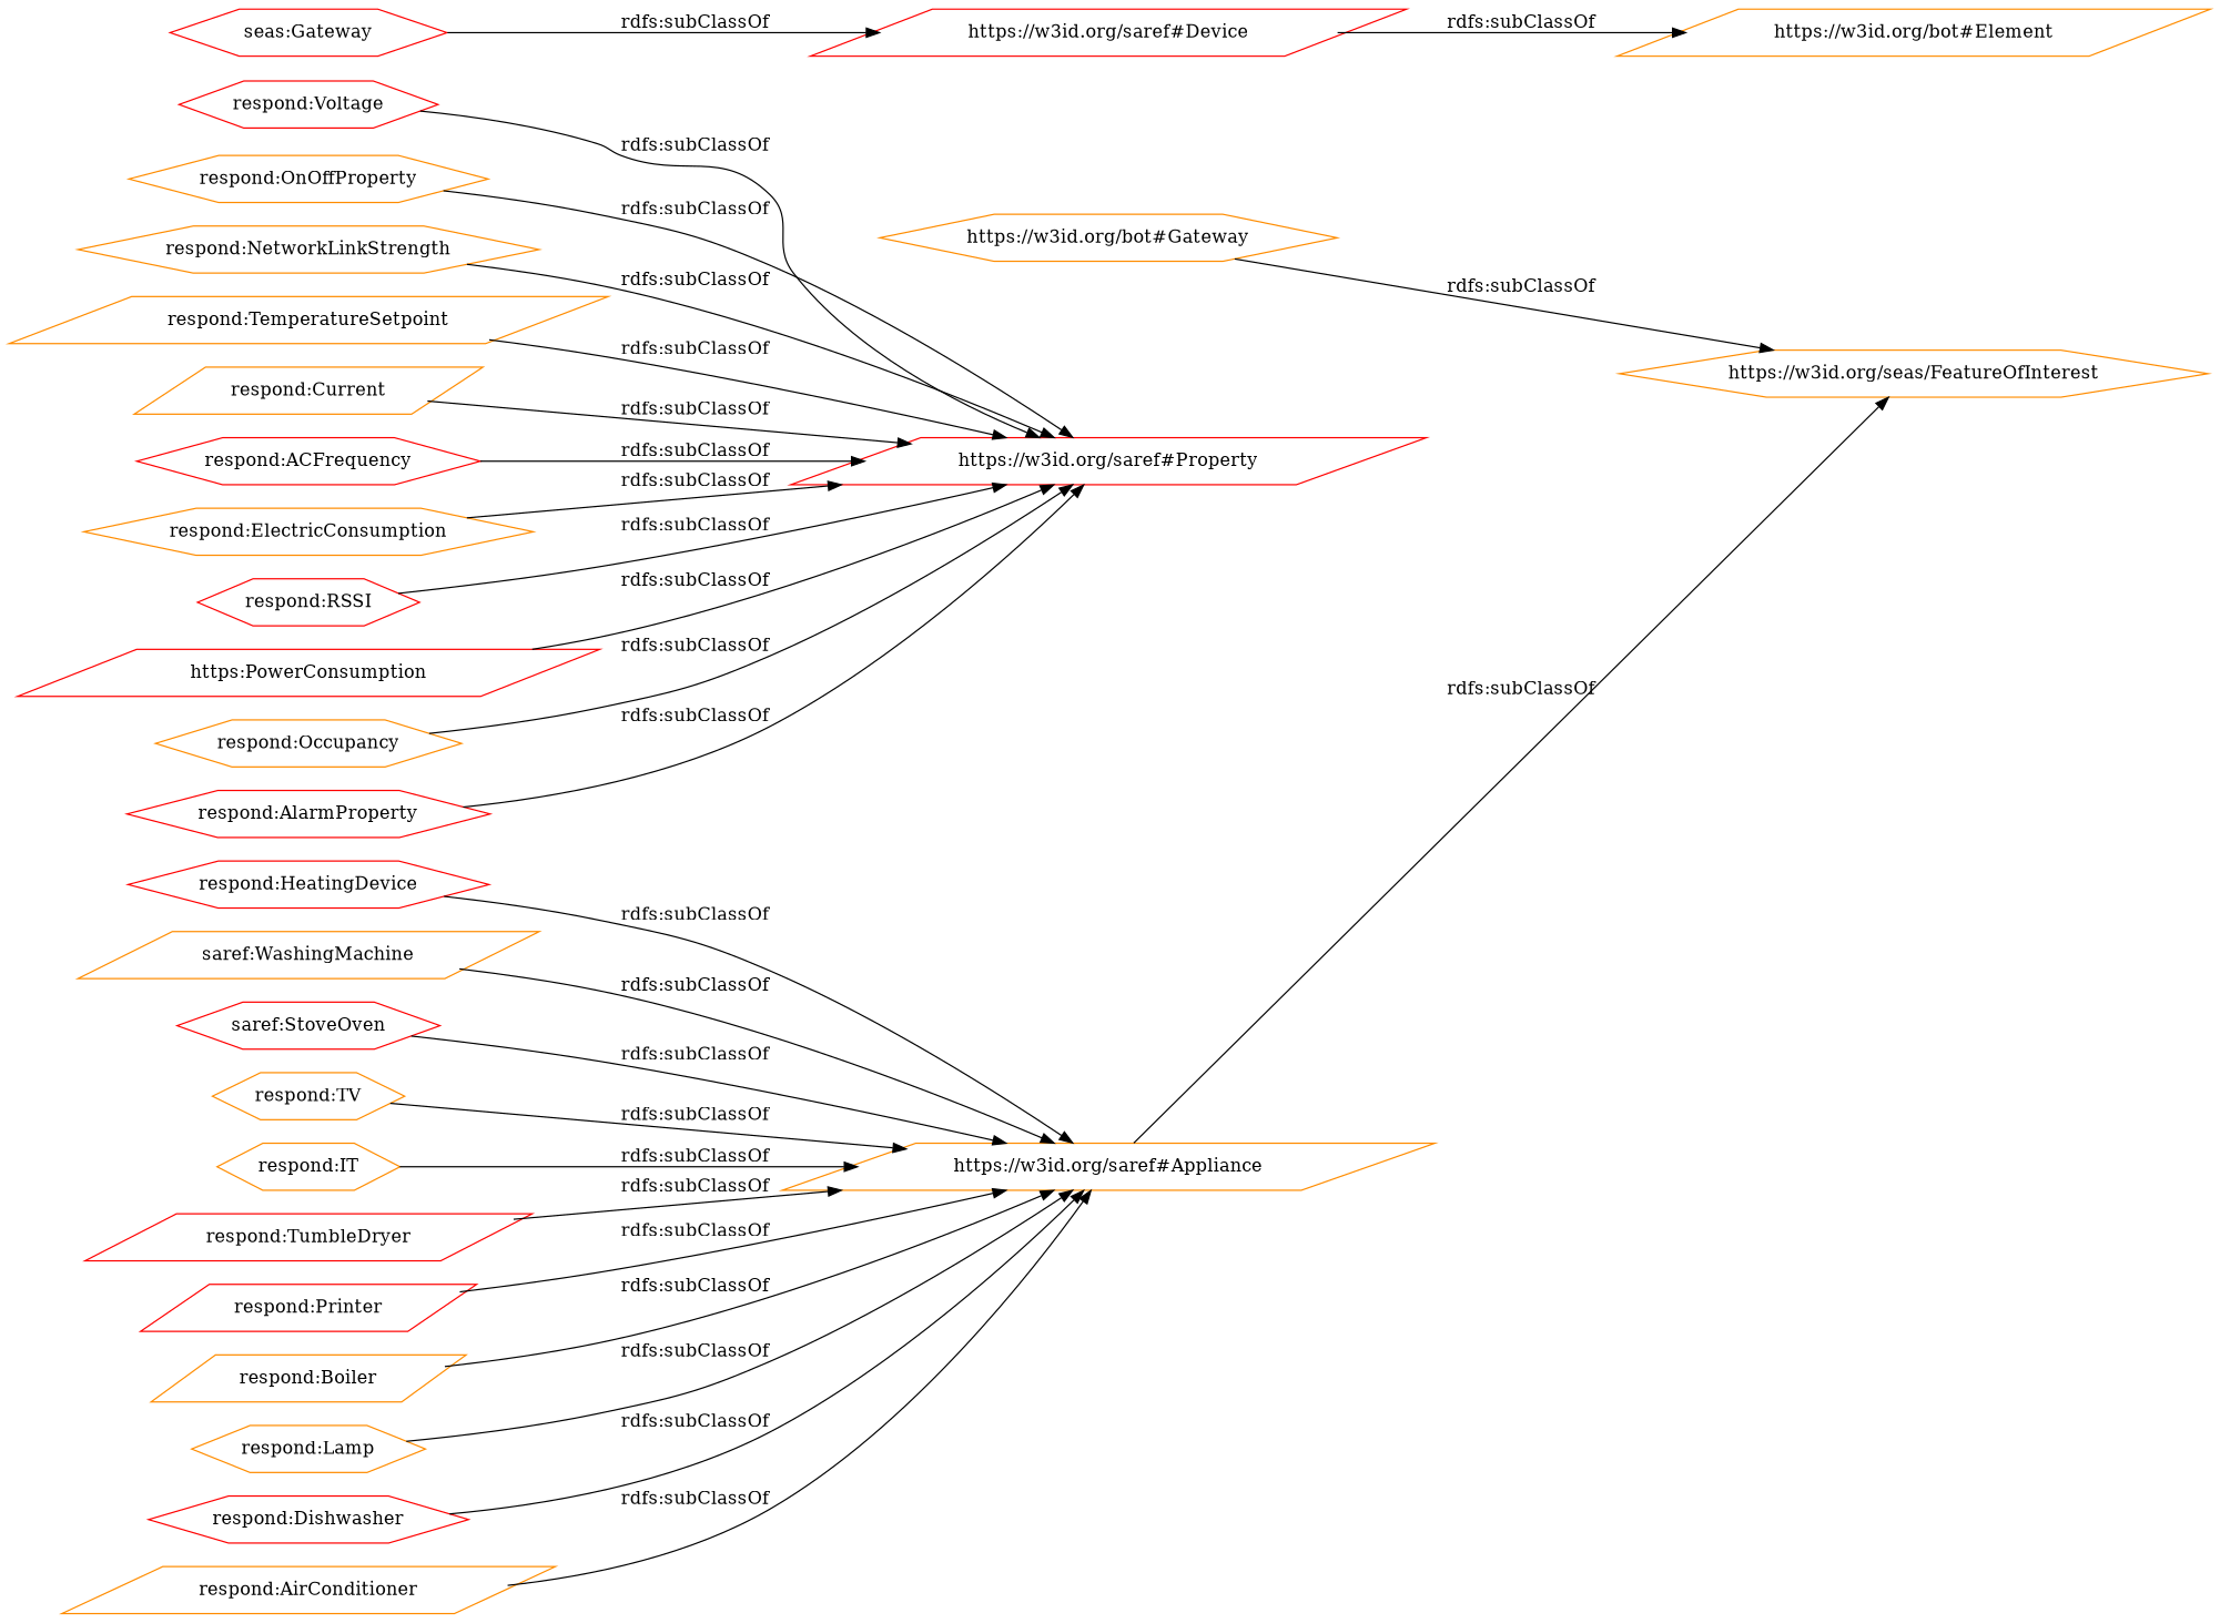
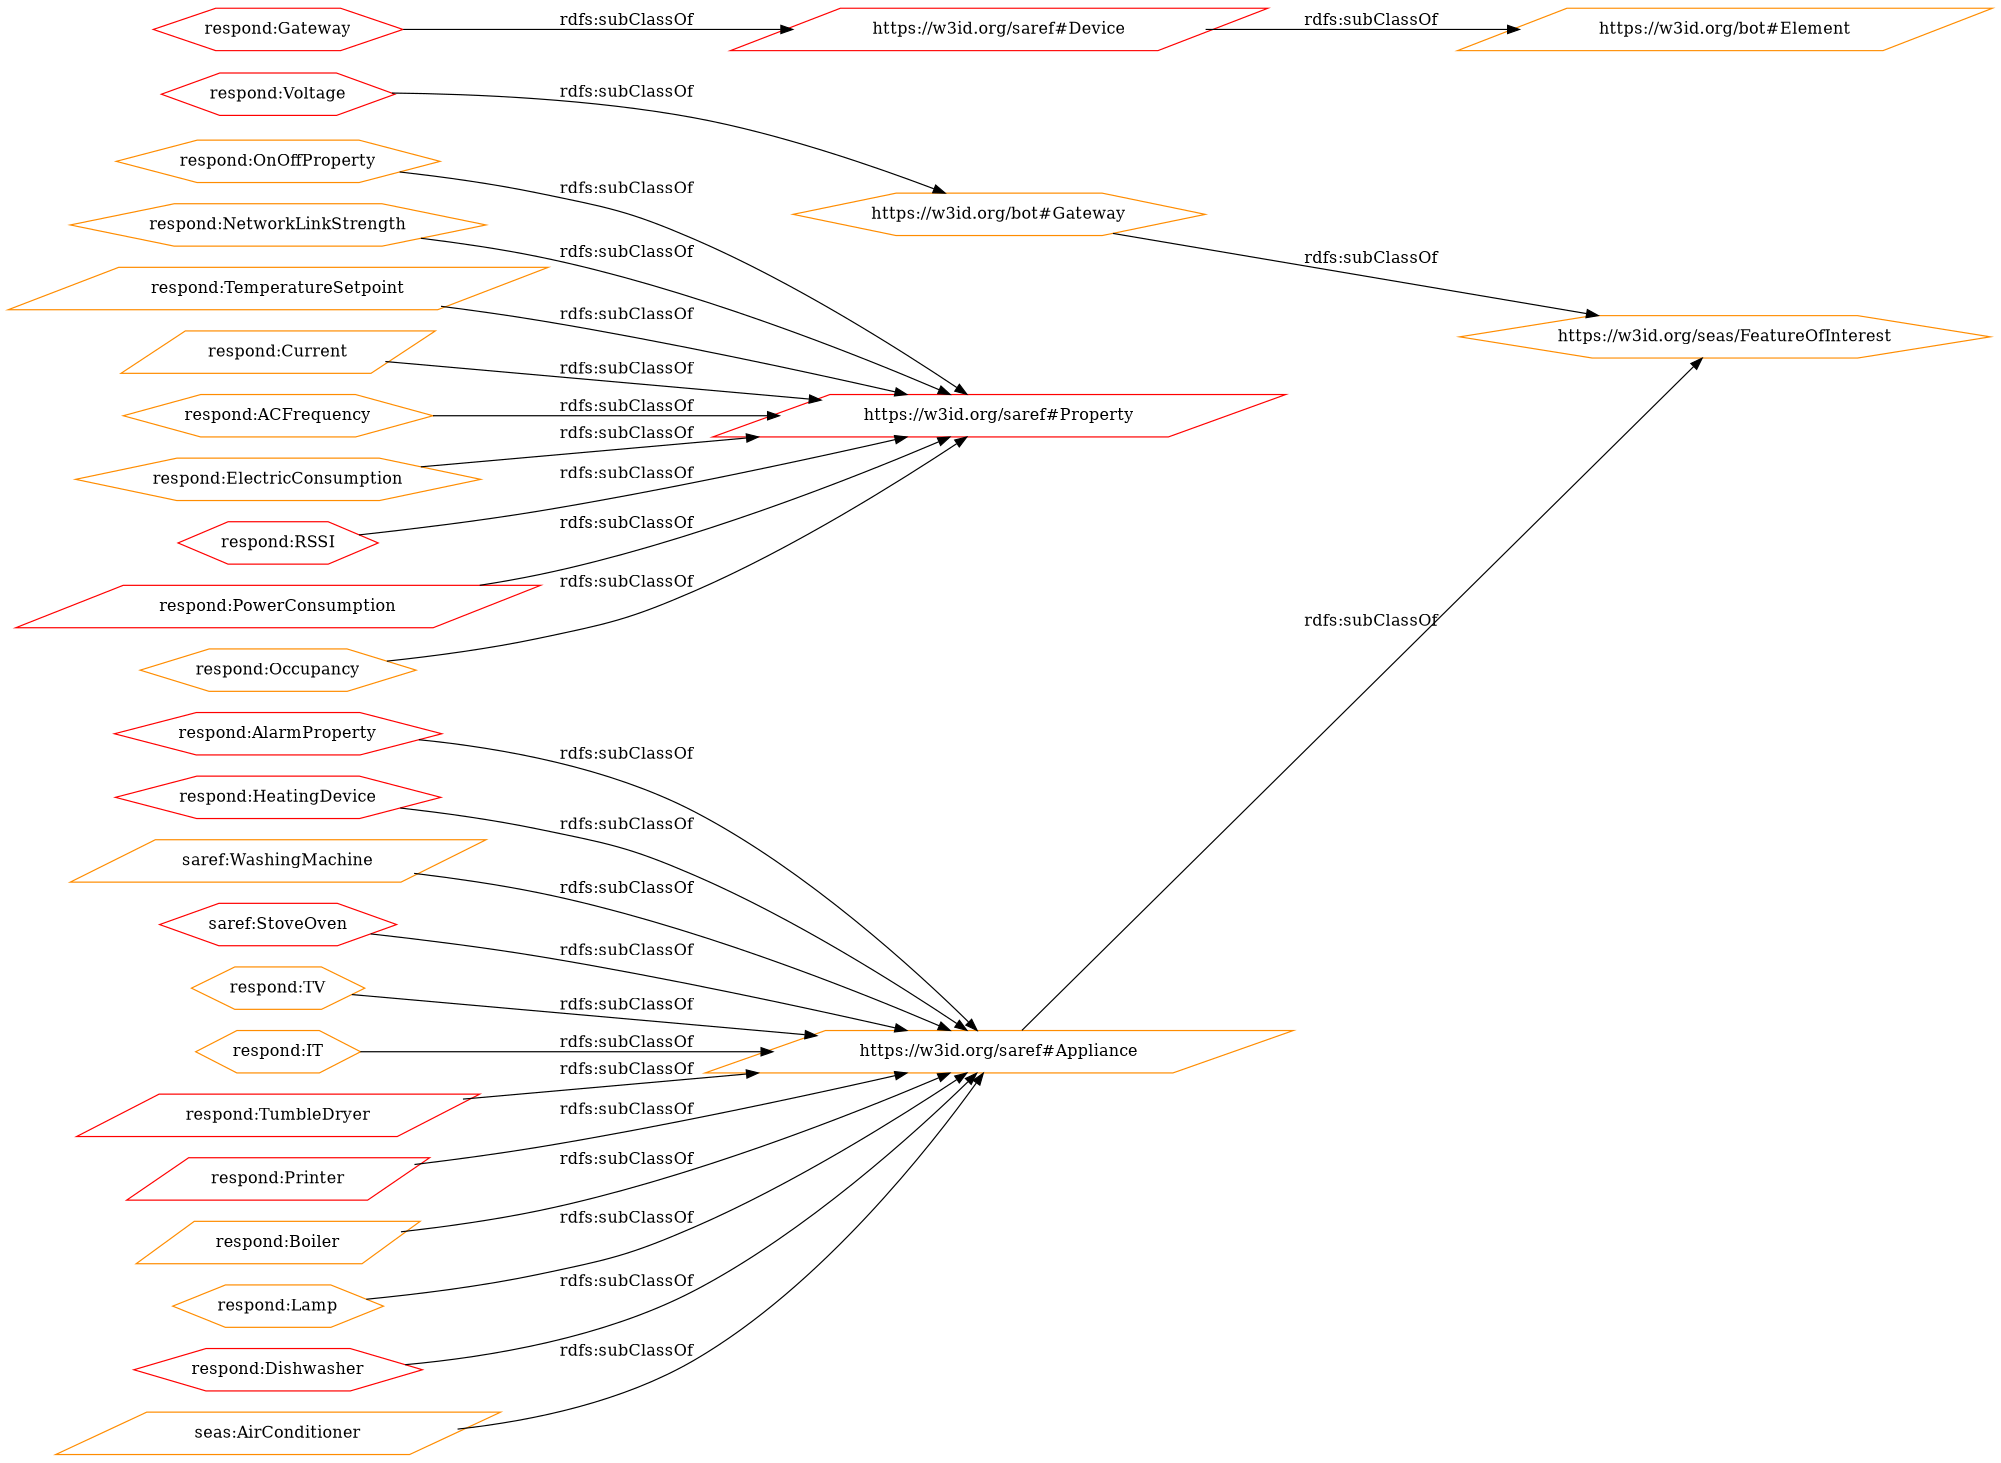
  digraph {
    rankdir=LR
    node [color=darkorange shape=hexagon]
    "https://w3id.org/saref#Property" [color=red shape=parallelogram]
    "respond:NetworkLinkStrength"
    n3 [label="saref:WashingMachine" shape=parallelogram]
    "https://w3id.org/saref#Appliance" [shape=parallelogram]
    "https://w3id.org/seas/FeatureOfInterest"
    "respond:TemperatureSetpoint" [shape=parallelogram]
    n7 [color=red label="saref:StoveOven"]
    "respond:Current" [shape=parallelogram]
    "respond:TV"
-   "respond:ACFrequency" [color=red]
+   "respond:ACFrequency"
    "respond:Voltage" [color=red]
    "respond:IT"
    "respond:TumbleDryer" [color=red shape=parallelogram]
-   "respond:Gateway" [color=red label="seas:Gateway"]
+   "respond:Gateway" [color=red]
    "https://w3id.org/saref#Device" [color=red shape=parallelogram]
    "https://w3id.org/bot#Element" [shape=parallelogram]
    "respond:RSSI" [color=red]
    "respond:Printer" [color=red shape=parallelogram]
    "respond:Boiler" [shape=parallelogram]
    "respond:Lamp"
    "respond:Dishwasher" [color=red]
-   "respond:PowerConsumption" [color=red shape=parallelogram label="https:PowerConsumption"]
+   "respond:PowerConsumption" [color=red shape=parallelogram]
    "respond:AlarmProperty" [color=red]
-   "respond:AirConditioner" [shape=parallelogram]
+   "respond:AirConditioner" [shape=parallelogram label="seas:AirConditioner"]
    "respond:Occupancy"
    "respond:HeatingDevice" [color=red]
    "respond:OnOffProperty"
    "respond:ElectricConsumption"
    n29 [label="https://w3id.org/bot#Gateway"]
    "respond:NetworkLinkStrength" -> "https://w3id.org/saref#Property" [label="rdfs:subClassOf"]
    n3 -> "https://w3id.org/saref#Appliance" [label="rdfs:subClassOf"]
    "https://w3id.org/saref#Appliance" -> "https://w3id.org/seas/FeatureOfInterest" [label="rdfs:subClassOf"]
    "respond:TemperatureSetpoint" -> "https://w3id.org/saref#Property" [label="rdfs:subClassOf"]
    n7 -> "https://w3id.org/saref#Appliance" [label="rdfs:subClassOf"]
    "respond:Current" -> "https://w3id.org/saref#Property" [label="rdfs:subClassOf"]
    "respond:TV" -> "https://w3id.org/saref#Appliance" [label="rdfs:subClassOf"]
    "respond:ACFrequency" -> "https://w3id.org/saref#Property" [label="rdfs:subClassOf"]
-   "respond:Voltage" -> "https://w3id.org/saref#Property" [label="rdfs:subClassOf"]
+   "respond:Voltage" -> n29 [label="rdfs:subClassOf"]
    "respond:IT" -> "https://w3id.org/saref#Appliance" [label="rdfs:subClassOf"]
    "respond:TumbleDryer" -> "https://w3id.org/saref#Appliance" [label="rdfs:subClassOf"]
    "respond:Gateway" -> "https://w3id.org/saref#Device" [label="rdfs:subClassOf"]
    "https://w3id.org/saref#Device" -> "https://w3id.org/bot#Element" [label="rdfs:subClassOf"]
    "respond:RSSI" -> "https://w3id.org/saref#Property" [label="rdfs:subClassOf"]
    "respond:Printer" -> "https://w3id.org/saref#Appliance" [label="rdfs:subClassOf"]
    "respond:Boiler" -> "https://w3id.org/saref#Appliance" [label="rdfs:subClassOf"]
    "respond:Lamp" -> "https://w3id.org/saref#Appliance" [label="rdfs:subClassOf"]
    "respond:Dishwasher" -> "https://w3id.org/saref#Appliance" [label="rdfs:subClassOf"]
    "respond:PowerConsumption" -> "https://w3id.org/saref#Property" [label="rdfs:subClassOf"]
-   "respond:AlarmProperty" -> "https://w3id.org/saref#Property" [label="rdfs:subClassOf"]
+   "respond:AlarmProperty" -> "https://w3id.org/saref#Appliance" [label="rdfs:subClassOf"]
    "respond:AirConditioner" -> "https://w3id.org/saref#Appliance" [label="rdfs:subClassOf"]
    "respond:Occupancy" -> "https://w3id.org/saref#Property" [label="rdfs:subClassOf"]
    "respond:HeatingDevice" -> "https://w3id.org/saref#Appliance" [label="rdfs:subClassOf"]
    "respond:OnOffProperty" -> "https://w3id.org/saref#Property" [label="rdfs:subClassOf"]
    "respond:ElectricConsumption" -> "https://w3id.org/saref#Property" [label="rdfs:subClassOf"]
    n29 -> "https://w3id.org/seas/FeatureOfInterest" [label="rdfs:subClassOf"]
  }
